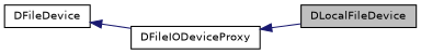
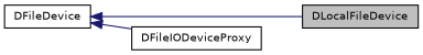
  digraph {
    rankdir=LR
    node [color=black fillcolor=white fontname=Helvetica fontsize=10 shape=record style=filled]
    edge [color=midnightblue dir=back fontname=Helvetica fontsize=10 labelfontname=Helvetica labelfontsize=10 style=solid]
    n1 [fillcolor=grey75 fontcolor=black height=0.2 label=DLocalFileDevice width=0.4]
    n2 [height=0.2 label=DFileIODeviceProxy width=0.4]
    n3 [height=0.2 label=DFileDevice width=0.4]
-   n2 -> n1
+   n3 -> n1
    n3 -> n2
  }
